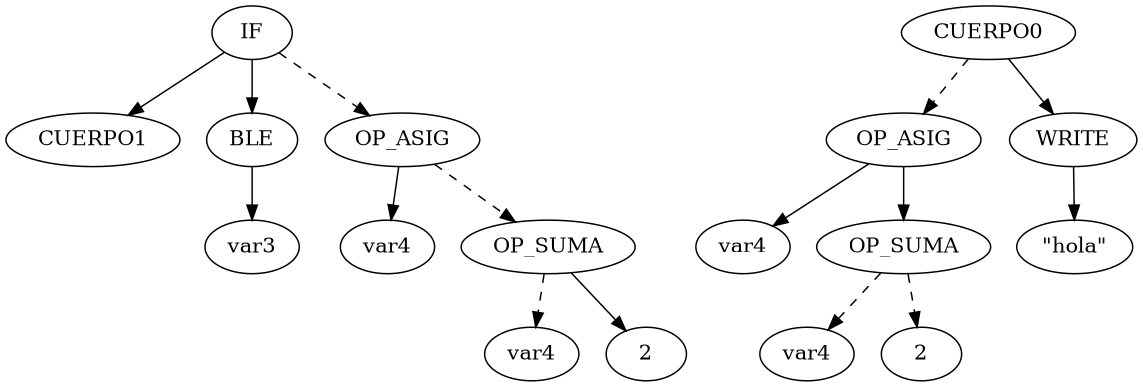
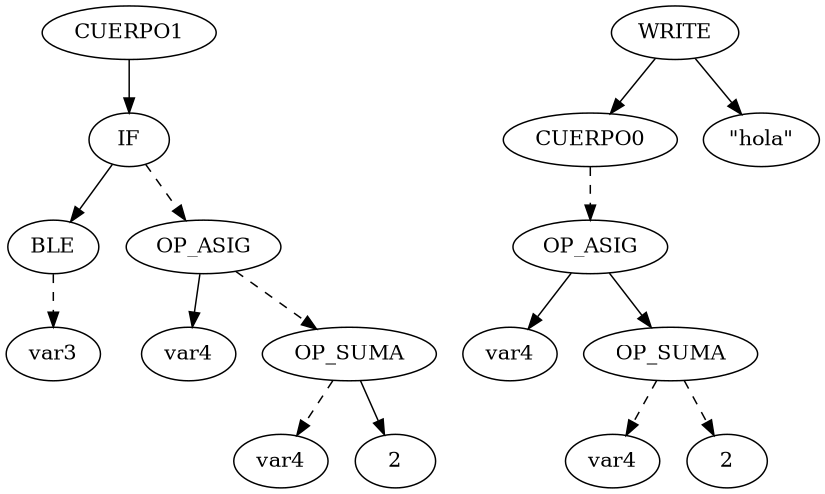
  digraph {
    fontname="DejaVu Serif"
    node [fontname="DejaVu Serif"]
    edge [fontname="DejaVu Serif" style=solid]
    n1 [label=<CUERPO1>]
    n2 [label=<IF>]
    n3 [label=<CUERPO0>]
    n4 [label=<OP_ASIG>]
    n5 [label=<WRITE>]
    n6 [label=<BLE>]
    n7 [label=<OP_ASIG>]
    n8 [label=<var4>]
    n9 [label=<OP_SUMA>]
    n10 [label=<"hola">]
    n11 [label=<var4>]
    n12 [label=<2>]
    n13 [label=<var3>]
    n14 [label=<var4>]
    n15 [label=<OP_SUMA>]
    n16 [label=<var4>]
    n17 [label=<2>]
-   n2 -> n1
+   n1 -> n2
    n2 -> n6
    n2 -> n7 [style=dashed]
    n3 -> n4 [style=dashed]
-   n3 -> n5
+   n5 -> n3
    n4 -> n8
    n4 -> n9
    n5 -> n10
-   n6 -> n13
+   n6 -> n13 [style=dashed]
    n7 -> n14
    n7 -> n15 [style=dashed]
    n9 -> n11 [style=dashed]
    n9 -> n12 [style=dashed]
    n15 -> n16 [style=dashed]
    n15 -> n17
  }
